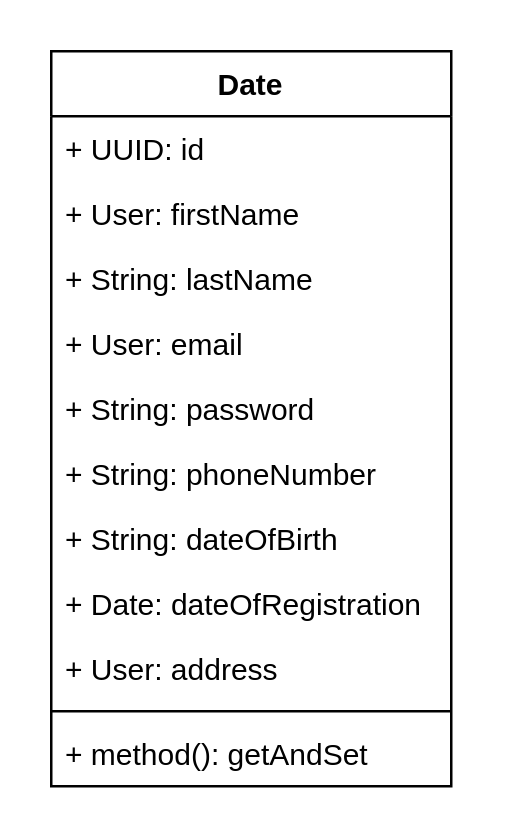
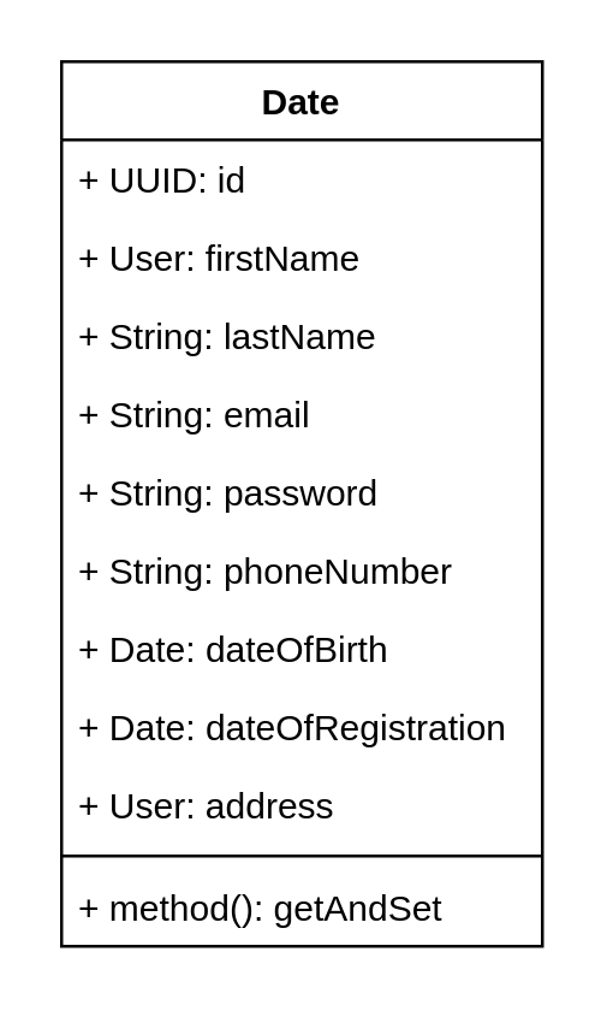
  <mxCell id="0" />
  <mxCell id="1" parent="0" />
  <mxCell id="2" value="Date" style="swimlane;fontStyle=1;align=center;verticalAlign=top;childLayout=stackLayout;horizontal=1;startSize=26;horizontalStack=0;resizeParent=1;resizeParentMax=0;resizeLast=0;collapsible=1;marginBottom=0;" vertex="1" parent="1"><mxGeometry x="20" y="20" width="160" height="294" as="geometry" /></mxCell>
  <mxCell id="3" value="+ UUID: id&#10;" style="text;strokeColor=none;fillColor=none;align=left;verticalAlign=top;spacingLeft=4;spacingRight=4;overflow=hidden;rotatable=0;points=[[0,0.5],[1,0.5]];portConstraint=eastwest;" vertex="1" parent="2"><mxGeometry y="26" width="160" height="26" as="geometry" /></mxCell>
  <mxCell id="4" value="+ User: firstName" style="text;strokeColor=none;fillColor=none;align=left;verticalAlign=top;spacingLeft=4;spacingRight=4;overflow=hidden;rotatable=0;points=[[0,0.5],[1,0.5]];portConstraint=eastwest;" vertex="1" parent="2"><mxGeometry y="52" width="160" height="26" as="geometry" /></mxCell>
  <mxCell id="5" value="+ String: lastName" style="text;strokeColor=none;fillColor=none;align=left;verticalAlign=top;spacingLeft=4;spacingRight=4;overflow=hidden;rotatable=0;points=[[0,0.5],[1,0.5]];portConstraint=eastwest;" vertex="1" parent="2"><mxGeometry y="78" width="160" height="26" as="geometry" /></mxCell>
- <mxCell id="6" value="+ User: email&#10;" style="text;strokeColor=none;fillColor=none;align=left;verticalAlign=top;spacingLeft=4;spacingRight=4;overflow=hidden;rotatable=0;points=[[0,0.5],[1,0.5]];portConstraint=eastwest;" vertex="1" parent="2"><mxGeometry y="104" width="160" height="26" as="geometry" /></mxCell>
+ <mxCell id="6" value="+ String: email&#10;" style="text;strokeColor=none;fillColor=none;align=left;verticalAlign=top;spacingLeft=4;spacingRight=4;overflow=hidden;rotatable=0;points=[[0,0.5],[1,0.5]];portConstraint=eastwest;" vertex="1" parent="2"><mxGeometry y="104" width="160" height="26" as="geometry" /></mxCell>
  <mxCell id="7" value="+ String: password" style="text;strokeColor=none;fillColor=none;align=left;verticalAlign=top;spacingLeft=4;spacingRight=4;overflow=hidden;rotatable=0;points=[[0,0.5],[1,0.5]];portConstraint=eastwest;" vertex="1" parent="2"><mxGeometry y="130" width="160" height="26" as="geometry" /></mxCell>
  <mxCell id="8" value="+ String: phoneNumber&#10;" style="text;strokeColor=none;fillColor=none;align=left;verticalAlign=top;spacingLeft=4;spacingRight=4;overflow=hidden;rotatable=0;points=[[0,0.5],[1,0.5]];portConstraint=eastwest;" vertex="1" parent="2"><mxGeometry y="156" width="160" height="26" as="geometry" /></mxCell>
- <mxCell id="9" value="+ String: dateOfBirth&#10;" style="text;strokeColor=none;fillColor=none;align=left;verticalAlign=top;spacingLeft=4;spacingRight=4;overflow=hidden;rotatable=0;points=[[0,0.5],[1,0.5]];portConstraint=eastwest;" vertex="1" parent="2"><mxGeometry y="182" width="160" height="26" as="geometry" /></mxCell>
+ <mxCell id="9" value="+ Date: dateOfBirth&#10;" style="text;strokeColor=none;fillColor=none;align=left;verticalAlign=top;spacingLeft=4;spacingRight=4;overflow=hidden;rotatable=0;points=[[0,0.5],[1,0.5]];portConstraint=eastwest;" vertex="1" parent="2"><mxGeometry y="182" width="160" height="26" as="geometry" /></mxCell>
  <mxCell id="10" value="+ Date: dateOfRegistration&#10;" style="text;strokeColor=none;fillColor=none;align=left;verticalAlign=top;spacingLeft=4;spacingRight=4;overflow=hidden;rotatable=0;points=[[0,0.5],[1,0.5]];portConstraint=eastwest;" vertex="1" parent="2"><mxGeometry y="208" width="160" height="26" as="geometry" /></mxCell>
  <mxCell id="11" value="+ User: address&#10;" style="text;strokeColor=none;fillColor=none;align=left;verticalAlign=top;spacingLeft=4;spacingRight=4;overflow=hidden;rotatable=0;points=[[0,0.5],[1,0.5]];portConstraint=eastwest;" vertex="1" parent="2"><mxGeometry y="234" width="160" height="26" as="geometry" /></mxCell>
  <mxCell id="12" value="" style="line;strokeWidth=1;fillColor=none;align=left;verticalAlign=middle;spacingTop=-1;spacingLeft=3;spacingRight=3;rotatable=0;labelPosition=right;points=[];portConstraint=eastwest;" vertex="1" parent="2"><mxGeometry y="260" width="160" height="8" as="geometry" /></mxCell>
  <mxCell id="13" value="+ method(): getAndSet&#10;" style="text;strokeColor=none;fillColor=none;align=left;verticalAlign=top;spacingLeft=4;spacingRight=4;overflow=hidden;rotatable=0;points=[[0,0.5],[1,0.5]];portConstraint=eastwest;" vertex="1" parent="2"><mxGeometry y="268" width="160" height="26" as="geometry" /></mxCell>
